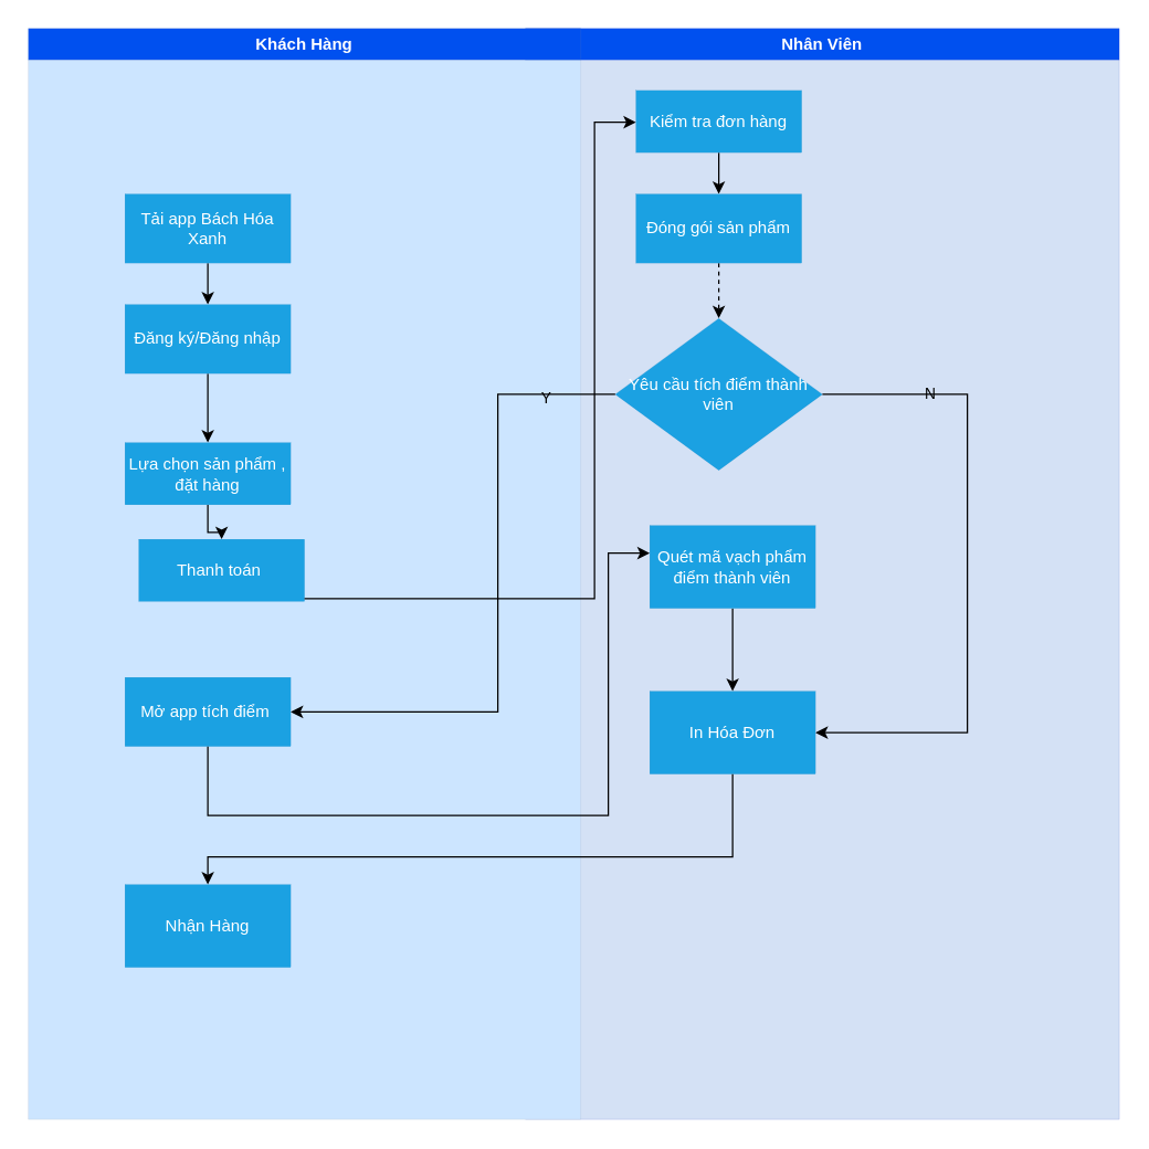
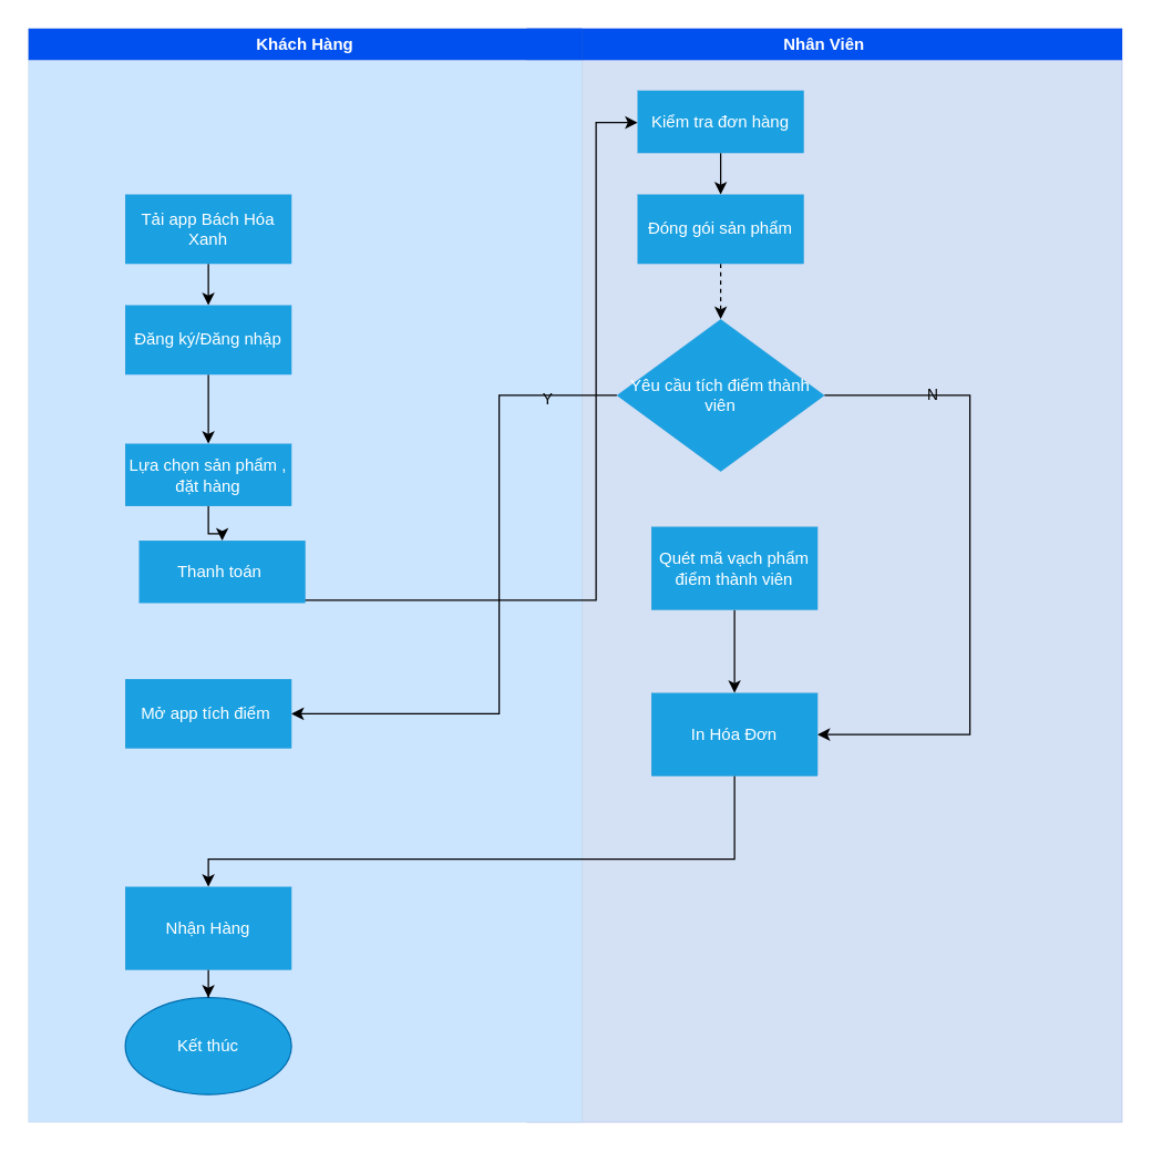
  <mxCell id="0" />
  <mxCell id="1" parent="0" />
  <mxCell id="2" value="Nhân Viên" style="swimlane;whiteSpace=wrap;html=1;fontColor=#ffffff;labelBackgroundColor=none;fillColor=#0050ef;strokeColor=#001DBC;strokeWidth=0;swimlaneFillColor=#D4E1F5;" parent="1" vertex="1"><mxGeometry x="380" y="20" width="430" height="790" as="geometry" /></mxCell>
  <mxCell id="3" value="" style="edgeStyle=orthogonalEdgeStyle;rounded=0;orthogonalLoop=1;jettySize=auto;html=1;fontColor=#FFFFFF;labelBackgroundColor=default;" parent="2" source="4" target="6" edge="1"><mxGeometry relative="1" as="geometry" /></mxCell>
  <mxCell id="4" value="Kiểm tra đơn hàng" style="whiteSpace=wrap;html=1;fontColor=#ffffff;labelBackgroundColor=none;fillColor=#1ba1e2;strokeColor=#006EAF;strokeWidth=0;" parent="2" vertex="1"><mxGeometry x="80" y="45" width="120" height="45" as="geometry" /></mxCell>
  <mxCell id="5" value="" style="edgeStyle=orthogonalEdgeStyle;rounded=0;orthogonalLoop=1;jettySize=auto;html=1;fontColor=#FFFFFF;labelBackgroundColor=default;dashed=1;" parent="2" source="6" target="9" edge="1"><mxGeometry relative="1" as="geometry" /></mxCell>
  <mxCell id="6" value="Đóng gói sản phẩm" style="whiteSpace=wrap;html=1;fontColor=#ffffff;labelBackgroundColor=none;fillColor=#1ba1e2;strokeColor=#006EAF;strokeWidth=0;" parent="2" vertex="1"><mxGeometry x="80" y="120" width="120" height="50" as="geometry" /></mxCell>
  <mxCell id="7" value="" style="edgeStyle=orthogonalEdgeStyle;rounded=0;orthogonalLoop=1;jettySize=auto;html=1;fontColor=#FFFFFF;labelBackgroundColor=default;" parent="2" source="9" target="10" edge="1"><mxGeometry relative="1" as="geometry"><Array as="points"><mxPoint x="320" y="265" /></Array></mxGeometry></mxCell>
  <mxCell id="8" value="N" style="edgeLabel;html=1;align=center;verticalAlign=middle;resizable=0;points=[];fontColor=#000000;labelBackgroundColor=none;" parent="7" vertex="1" connectable="0"><mxGeometry x="-0.665" y="1" relative="1" as="geometry"><mxPoint as="offset" /></mxGeometry></mxCell>
  <mxCell id="9" value="Yêu cầu tích điểm thành viên&lt;br&gt;" style="rhombus;whiteSpace=wrap;html=1;fontColor=#ffffff;labelBackgroundColor=none;fillColor=#1ba1e2;strokeColor=#006EAF;strokeWidth=0;" parent="2" vertex="1"><mxGeometry x="65" y="210" width="150" height="110" as="geometry" /></mxCell>
  <mxCell id="10" value="In Hóa Đơn" style="whiteSpace=wrap;html=1;fontColor=#ffffff;labelBackgroundColor=none;fillColor=#1ba1e2;strokeColor=#006EAF;strokeWidth=0;" parent="2" vertex="1"><mxGeometry x="90" y="480" width="120" height="60" as="geometry" /></mxCell>
  <mxCell id="11" style="edgeStyle=orthogonalEdgeStyle;rounded=0;orthogonalLoop=1;jettySize=auto;html=1;entryX=0.5;entryY=0;entryDx=0;entryDy=0;fontColor=#FFFFFF;labelBackgroundColor=default;" parent="2" source="12" target="10" edge="1"><mxGeometry relative="1" as="geometry" /></mxCell>
  <mxCell id="12" value="Quét mã vạch phẩm điểm thành viên&lt;br&gt;" style="whiteSpace=wrap;html=1;fontColor=#ffffff;labelBackgroundColor=none;fillColor=#1ba1e2;strokeColor=#006EAF;strokeWidth=0;" parent="2" vertex="1"><mxGeometry x="90" y="360" width="120" height="60" as="geometry" /></mxCell>
  <mxCell id="13" value="Khách Hàng" style="swimlane;whiteSpace=wrap;html=1;fontColor=#ffffff;labelBackgroundColor=none;fillColor=#0050ef;strokeColor=#8d8f9a;strokeWidth=0;labelBorderColor=none;swimlaneFillColor=#CCE5FF;" parent="1" vertex="1"><mxGeometry x="20" y="20" width="400" height="790" as="geometry" /></mxCell>
  <mxCell id="14" value="" style="edgeStyle=orthogonalEdgeStyle;rounded=0;orthogonalLoop=1;jettySize=auto;html=1;fontColor=#FFFFFF;labelBackgroundColor=default;" parent="13" source="15" target="17" edge="1"><mxGeometry relative="1" as="geometry" /></mxCell>
  <mxCell id="15" value="Tải app Bách Hóa Xanh" style="whiteSpace=wrap;html=1;fontColor=#ffffff;labelBackgroundColor=none;fillColor=#1ba1e2;strokeColor=#006EAF;strokeWidth=0;" parent="13" vertex="1"><mxGeometry x="70" y="120" width="120" height="50" as="geometry" /></mxCell>
  <mxCell id="16" value="" style="edgeStyle=orthogonalEdgeStyle;rounded=0;orthogonalLoop=1;jettySize=auto;html=1;fontColor=#FFFFFF;labelBackgroundColor=default;" parent="13" source="17" target="19" edge="1"><mxGeometry relative="1" as="geometry" /></mxCell>
  <mxCell id="17" value="Đăng ký/Đăng nhập" style="whiteSpace=wrap;html=1;fontColor=#ffffff;labelBackgroundColor=none;fillColor=#1ba1e2;strokeColor=#006EAF;strokeWidth=0;" parent="13" vertex="1"><mxGeometry x="70" y="200" width="120" height="50" as="geometry" /></mxCell>
  <mxCell id="18" value="" style="edgeStyle=orthogonalEdgeStyle;rounded=0;orthogonalLoop=1;jettySize=auto;html=1;fontColor=#FFFFFF;labelBackgroundColor=default;" parent="13" source="19" target="20" edge="1"><mxGeometry relative="1" as="geometry" /></mxCell>
  <mxCell id="19" value="Lựa chọn sản phẩm , đặt hàng" style="whiteSpace=wrap;html=1;fontColor=#ffffff;labelBackgroundColor=none;fillColor=#1ba1e2;strokeColor=#006EAF;strokeWidth=0;dashed=1;" parent="13" vertex="1"><mxGeometry x="70" y="300" width="120" height="45" as="geometry" /></mxCell>
  <mxCell id="20" value="Thanh toán&amp;nbsp;" style="whiteSpace=wrap;html=1;fontColor=#ffffff;labelBackgroundColor=none;fillColor=#1ba1e2;strokeColor=#006EAF;strokeWidth=0;" parent="13" vertex="1"><mxGeometry x="80" y="370" width="120" height="45" as="geometry" /></mxCell>
  <mxCell id="21" value="Mở app tích điểm&amp;nbsp;" style="whiteSpace=wrap;html=1;fontColor=#ffffff;labelBackgroundColor=none;fillColor=#1ba1e2;strokeColor=#006EAF;strokeWidth=0;" parent="13" vertex="1"><mxGeometry x="70" y="470" width="120" height="50" as="geometry" /></mxCell>
  <mxCell id="22" value="Nhận Hàng" style="whiteSpace=wrap;html=1;fillColor=#1ba1e2;strokeColor=#006EAF;fontColor=#ffffff;labelBackgroundColor=none;strokeWidth=0;" parent="13" vertex="1"><mxGeometry x="70" y="620" width="120" height="60" as="geometry" /></mxCell>
+ <mxCell id="23" value="Kết thúc" style="ellipse;whiteSpace=wrap;html=1;fontColor=#ffffff;labelBackgroundColor=none;fillColor=#1ba1e2;strokeColor=#006EAF;" parent="13" vertex="1"><mxGeometry x="70" y="700" width="120" height="70" as="geometry" /></mxCell>
+ <mxCell id="24" style="edgeStyle=orthogonalEdgeStyle;rounded=0;orthogonalLoop=1;jettySize=auto;html=1;" parent="13" source="22" target="23" edge="1"><mxGeometry relative="1" as="geometry" /></mxCell>
  <mxCell id="25" value="" style="edgeStyle=orthogonalEdgeStyle;rounded=0;orthogonalLoop=1;jettySize=auto;html=1;fontColor=#FFFFFF;labelBackgroundColor=default;" parent="1" source="20" target="4" edge="1"><mxGeometry relative="1" as="geometry"><Array as="points"><mxPoint x="430" y="433" /><mxPoint x="430" y="88" /></Array></mxGeometry></mxCell>
  <mxCell id="26" value="" style="edgeStyle=orthogonalEdgeStyle;rounded=0;orthogonalLoop=1;jettySize=auto;html=1;fontColor=#FFFFFF;labelBackgroundColor=default;" parent="1" source="9" target="21" edge="1"><mxGeometry relative="1" as="geometry"><Array as="points"><mxPoint x="360" y="285" /></Array></mxGeometry></mxCell>
  <mxCell id="27" value="Y" style="edgeLabel;html=1;align=center;verticalAlign=middle;resizable=0;points=[];fontColor=#000000;labelBackgroundColor=none;" parent="26" vertex="1" connectable="0"><mxGeometry x="-0.781" y="2" relative="1" as="geometry"><mxPoint as="offset" /></mxGeometry></mxCell>
- <mxCell id="28" value="" style="edgeStyle=orthogonalEdgeStyle;rounded=0;orthogonalLoop=1;jettySize=auto;html=1;fontColor=#FFFFFF;labelBackgroundColor=default;" parent="1" source="21" target="12" edge="1"><mxGeometry relative="1" as="geometry"><Array as="points"><mxPoint x="150" y="590" /><mxPoint x="440" y="590" /><mxPoint x="440" y="400" /></Array></mxGeometry></mxCell>
  <mxCell id="29" value="" style="edgeStyle=orthogonalEdgeStyle;rounded=0;orthogonalLoop=1;jettySize=auto;html=1;" parent="1" source="10" target="22" edge="1"><mxGeometry relative="1" as="geometry"><Array as="points"><mxPoint x="530" y="620" /><mxPoint x="150" y="620" /></Array></mxGeometry></mxCell>
